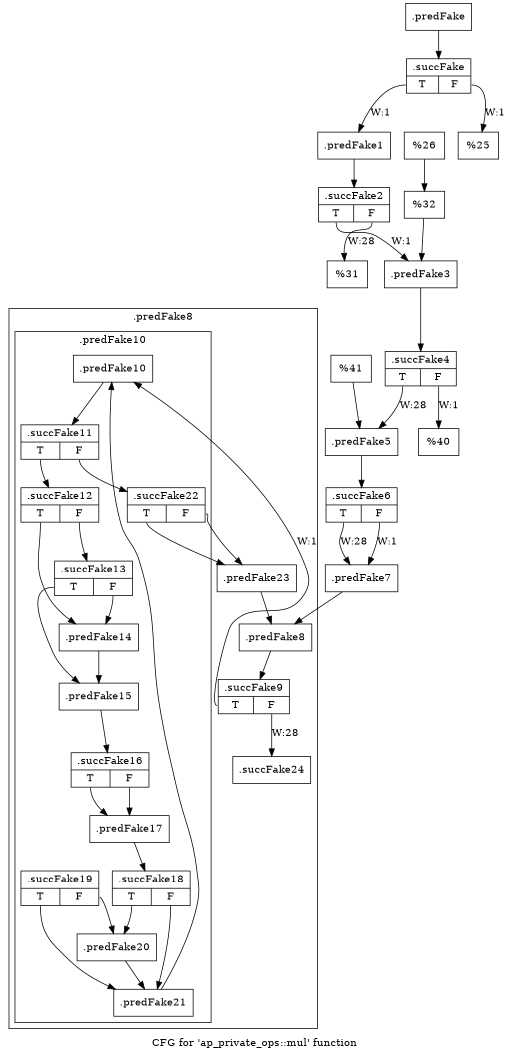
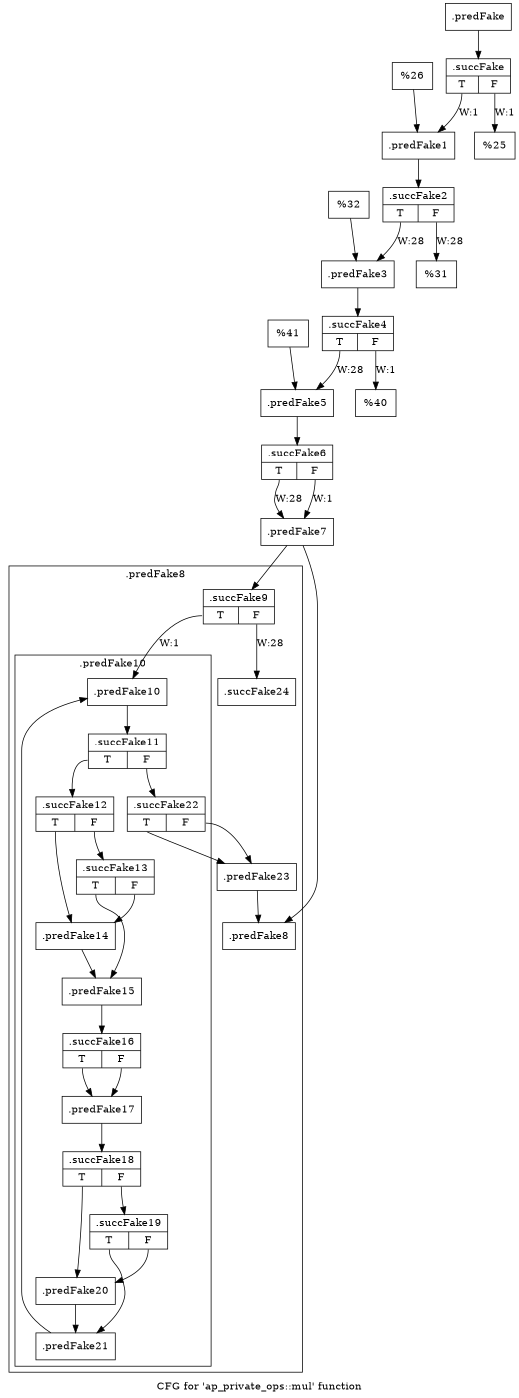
  digraph {
    label="CFG for 'ap_private_ops::mul' function"
    node [filename="/mnt/xilinx/Vitis_HLS/2021.2/include/etc/ap_private.h" linenumber=714 shape=record]
    edge [execusionnum=0 filename="/mnt/xilinx/Vitis_HLS/2021.2/include/etc/ap_private.h"]
    n1 [label="{.predFake10}" linenumber=698]
    n2 [label="{.succFake11|{<s0>T|<s1>F}}" linenumber=698]
    n3 [label="{.succFake12|{<s0>T|<s1>F}}" linenumber=709]
    n4 [label="{.succFake22|{<s0>T|<s1>F}}" linenumber=718]
    n5 [label="{.predFake14}" linenumber=709]
    n6 [label="{.predFake15}" linenumber=709]
    n7 [label="{.succFake16|{<s0>T|<s1>F}}" linenumber=712]
    n8 [label="{.predFake17}"]
    n9 [label="{.succFake18|{<s0>T|<s1>F}}"]
    n10 [label="{.predFake20}"]
    n11 [label="{.succFake19|{<s0>T|<s1>F}}"]
    n12 [label="{.predFake21}"]
    n13 [label="{.succFake13|{<s0>T|<s1>F}}" linenumber=709]
    n14 [label="{.predFake8}" linenumber=695]
    n15 [label="{.succFake9|{<s0>T|<s1>F}}" linenumber=695]
    n16 [label="{.succFake24}" linenumber=720]
    n17 [label="{.predFake23}" linenumber=719]
    n18 [label="{.predFake}" filename="" linenumber=""]
    n19 [label="{.succFake|{<s0>T|<s1>F}}" linenumber=691]
    n20 [label="{.predFake1}" linenumber=692]
    n21 [label="{%25}" linenumber=691]
    n22 [label="{.succFake2|{<s0>T|<s1>F}}" linenumber=692]
    n23 [label="{.predFake3}" linenumber=693]
    n24 [label="{%31}" linenumber=692]
    n25 [label="{%26}" linenumber=691]
    n26 [label="{.succFake4|{<s0>T|<s1>F}}" linenumber=693]
    n27 [label="{.predFake5}" linenumber=694]
    n28 [label="{%40}" linenumber=693]
    n29 [label="{%32}" linenumber=692]
    n30 [label="{.succFake6|{<s0>T|<s1>F}}" linenumber=694]
    n31 [label="{.predFake7}" linenumber=695]
    n32 [label="{%41}" linenumber=693]
    subgraph cluster_1 {
      invocationtime=-1
      label=".predFake8"
      tripcount=0
      n14
      n15
      n16
      n17
      subgraph cluster_2 {
        invocationtime=1
        label=".predFake10"
        tripcount=0
        n1
        n2
        n3
        n4
        n5
        n6
        n7
        n8
        n9
        n10
        n11
        n12
        n13
      }
    }
    n1 -> n2
    n2 -> n3 [tailport=s0]
    n2 -> n4 [tailport=s1]
    n3 -> n5 [tailport=s0 execusionnum="" filename=""]
    n3 -> n13 [tailport=s1]
    n4 -> n17 [tailport=s0]
    n4 -> n17 [tailport=s1 execusionnum="" filename=""]
    n5 -> n6
    n6 -> n7
    n7 -> n8 [tailport=s0]
    n7 -> n8 [tailport=s1 execusionnum="" filename=""]
    n8 -> n9
    n9 -> n10 [tailport=s0 execusionnum="" filename=""]
-   n9 -> n12 [tailport=s1]
+   n9 -> n11 [tailport=s1]
    n10 -> n12
    n11 -> n10 [tailport=s1 execusionnum="" filename=""]
    n11 -> n12 [tailport=s0 execusionnum="" filename=""]
    n12 -> n1
    n13 -> n5 [tailport=s1 execusionnum="" filename=""]
    n13 -> n6 [tailport=s0]
-   n14 -> n15 [execusionnum=27]
+   n31 -> n15 [execusionnum=27]
    n15 -> n1 [label="W:1" tailport=s0]
    n15 -> n16 [execusionnum=27 label="W:28" tailport=s1]
    n17 -> n14
    n18 -> n19 [execusionnum=27]
    n19 -> n20 [execusionnum=27 label="W:1" tailport=s0]
    n19 -> n21 [label="W:1" tailport=s1 execusionnum="" filename=""]
    n20 -> n22 [execusionnum=27]
-   n22 -> n23 [execusionnum=27 label="W:1" tailport=s0]
+   n22 -> n23 [execusionnum=27 label="W:28" tailport=s0]
    n22 -> n24 [label="W:28" tailport=s1 execusionnum="" filename=""]
    n23 -> n26 [execusionnum=27]
-   n25 -> n29 [execusionnum="" filename=""]
+   n25 -> n20 [execusionnum="" filename=""]
    n26 -> n27 [execusionnum=27 label="W:28" tailport=s0]
    n26 -> n28 [label="W:1" tailport=s1 execusionnum="" filename=""]
    n27 -> n30 [execusionnum=27]
    n29 -> n23 [execusionnum="" filename=""]
    n30 -> n31 [execusionnum=27 label="W:28" tailport=s0]
    n30 -> n31 [label="W:1" tailport=s1 execusionnum="" filename=""]
    n31 -> n14 [execusionnum=27]
    n32 -> n27 [execusionnum="" filename=""]
  }
